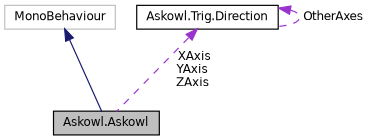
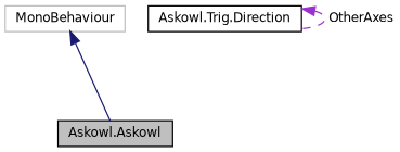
  digraph {
    fontname="DejaVu Sans"
    node [color=black fillcolor=white fontname="DejaVu Sans" fontsize=10 shape=record style=filled]
    edge [color=darkorchid3 dir=back fontname="DejaVu Sans" fontsize=10 labelfontname=Helvetica labelfontsize=10 style=dashed]
    n1 [fillcolor=grey75 fontcolor=black height=0.2 label="Askowl.Askowl" width=0.4]
    n2 [color=grey75 height=0.2 label=MonoBehaviour width=0.4]
    n3 [height=0.2 label="Askowl.Trig.Direction" width=0.4]
    n2 -> n1 [color=midnightblue style=solid]
-   n3 -> n1 [label=" XAxis\nYAxis\nZAxis"]
    n3 -> n3 [label=" OtherAxes"]
  }
